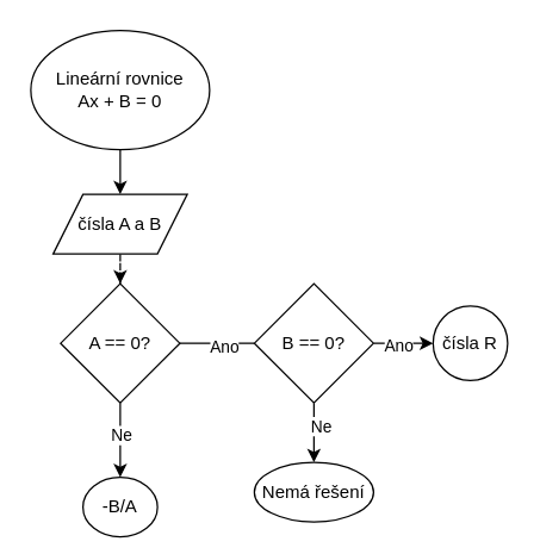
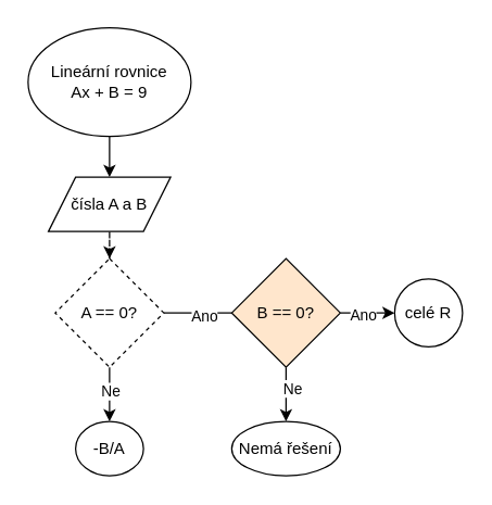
  <mxCell id="0" />
  <mxCell id="1" parent="0" />
  <mxCell id="2" style="edgeStyle=orthogonalEdgeStyle;rounded=0;orthogonalLoop=1;jettySize=auto;html=1;entryX=0.5;entryY=0;entryDx=0;entryDy=0;" edge="1" parent="1" source="3" target="5"><mxGeometry relative="1" as="geometry" /></mxCell>
- <mxCell id="3" value="Lineární rovnice&lt;br&gt;Ax + B = 0" style="ellipse;whiteSpace=wrap;html=1;" vertex="1" parent="1"><mxGeometry x="20" y="20" width="120" height="80" as="geometry" /></mxCell>
+ <mxCell id="3" value="Lineární rovnice&lt;br&gt;Ax + B = 9" style="ellipse;whiteSpace=wrap;html=1;" vertex="1" parent="1"><mxGeometry x="20" y="20" width="120" height="80" as="geometry" /></mxCell>
  <mxCell id="4" value="" style="edgeStyle=orthogonalEdgeStyle;rounded=0;orthogonalLoop=1;jettySize=auto;html=1;dashed=1;" edge="1" parent="1" source="5" target="10"><mxGeometry relative="1" as="geometry" /></mxCell>
  <mxCell id="5" value="čísla A a B" style="shape=parallelogram;perimeter=parallelogramPerimeter;whiteSpace=wrap;html=1;fixedSize=1;" vertex="1" parent="1"><mxGeometry x="35" y="130" width="90" height="40" as="geometry" /></mxCell>
  <mxCell id="6" value="" style="edgeStyle=orthogonalEdgeStyle;rounded=0;orthogonalLoop=1;jettySize=auto;html=1;endArrow=none;" edge="1" parent="1" source="10" target="15"><mxGeometry relative="1" as="geometry" /></mxCell>
  <mxCell id="7" value="Ano" style="edgeLabel;html=1;align=center;verticalAlign=middle;resizable=0;points=[];" vertex="1" connectable="0" parent="6"><mxGeometry x="0.15" y="-2" relative="1" as="geometry"><mxPoint as="offset" /></mxGeometry></mxCell>
  <mxCell id="8" value="" style="edgeStyle=orthogonalEdgeStyle;rounded=0;orthogonalLoop=1;jettySize=auto;html=1;" edge="1" parent="1" source="10" target="17"><mxGeometry relative="1" as="geometry" /></mxCell>
  <mxCell id="9" value="Ne" style="edgeLabel;html=1;align=center;verticalAlign=middle;resizable=0;points=[];" vertex="1" connectable="0" parent="8"><mxGeometry x="-0.175" relative="1" as="geometry"><mxPoint as="offset" /></mxGeometry></mxCell>
- <mxCell id="10" value="A == 0?" style="rhombus;whiteSpace=wrap;html=1;" vertex="1" parent="1"><mxGeometry x="40" y="190" width="80" height="80" as="geometry" /></mxCell>
+ <mxCell id="10" value="A == 0?" style="rhombus;whiteSpace=wrap;html=1;dashed=1;" vertex="1" parent="1"><mxGeometry x="40" y="190" width="80" height="80" as="geometry" /></mxCell>
  <mxCell id="11" value="" style="edgeStyle=orthogonalEdgeStyle;rounded=0;orthogonalLoop=1;jettySize=auto;html=1;" edge="1" parent="1" source="15" target="16"><mxGeometry relative="1" as="geometry" /></mxCell>
  <mxCell id="12" value="Ne" style="edgeLabel;html=1;align=center;verticalAlign=middle;resizable=0;points=[];" vertex="1" connectable="0" parent="11"><mxGeometry x="-0.267" y="4" relative="1" as="geometry"><mxPoint as="offset" /></mxGeometry></mxCell>
  <mxCell id="13" value="" style="edgeStyle=orthogonalEdgeStyle;rounded=0;orthogonalLoop=1;jettySize=auto;html=1;" edge="1" parent="1" source="15" target="18"><mxGeometry relative="1" as="geometry" /></mxCell>
  <mxCell id="14" value="Ano" style="edgeLabel;html=1;align=center;verticalAlign=middle;resizable=0;points=[];" vertex="1" connectable="0" parent="13"><mxGeometry x="-0.2" y="-1" relative="1" as="geometry"><mxPoint as="offset" /></mxGeometry></mxCell>
- <mxCell id="15" value="B == 0?" style="rhombus;whiteSpace=wrap;html=1;direction=south;" vertex="1" parent="1"><mxGeometry x="170" y="190" width="80" height="80" as="geometry" /></mxCell>
+ <mxCell id="15" value="B == 0?" style="rhombus;whiteSpace=wrap;html=1;direction=south;fillColor=#ffe6cc;" vertex="1" parent="1"><mxGeometry x="170" y="190" width="80" height="80" as="geometry" /></mxCell>
  <mxCell id="16" value="Nemá řešení" style="ellipse;whiteSpace=wrap;html=1;" vertex="1" parent="1"><mxGeometry x="170" y="310" width="80" height="40" as="geometry" /></mxCell>
- <mxCell id="17" value="-B/A" style="ellipse;whiteSpace=wrap;html=1;" vertex="1" parent="1"><mxGeometry x="55" y="320" width="50" height="40" as="geometry" /></mxCell>
- <mxCell id="18" value="čísla R" style="ellipse;whiteSpace=wrap;html=1;" vertex="1" parent="1"><mxGeometry x="290" y="205" width="50" height="50" as="geometry" /></mxCell>
+ <mxCell id="17" value="-B/A" style="ellipse;whiteSpace=wrap;html=1;" vertex="1" parent="1"><mxGeometry x="55" y="310" width="50" height="40" as="geometry" /></mxCell>
+ <mxCell id="18" value="celé R" style="ellipse;whiteSpace=wrap;html=1;" vertex="1" parent="1"><mxGeometry x="290" y="205" width="50" height="50" as="geometry" /></mxCell>
